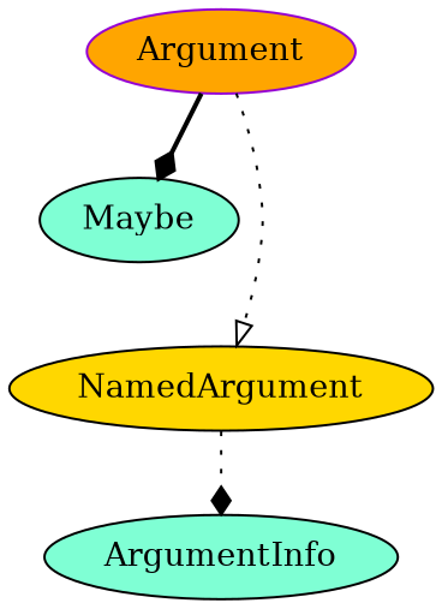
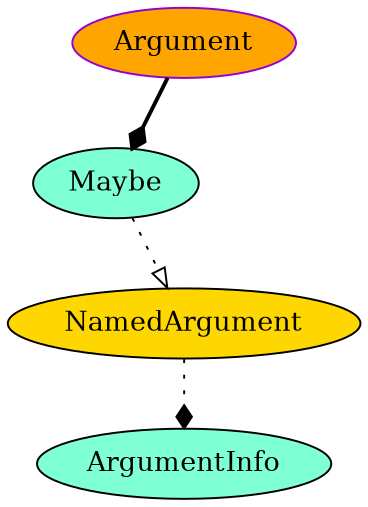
  digraph {
    node [fillcolor=aquamarine style=filled]
    edge [arrowhead=diamond style=dotted]
    n1 [color=darkviolet fillcolor=orange label=Argument shape=oval]
    Maybe
    NamedArgument [fillcolor=gold]
    ArgumentInfo
    n1 -> Maybe [style=bold]
-   n1 -> NamedArgument [arrowhead=onormal]
+   Maybe -> NamedArgument [arrowhead=onormal]
    NamedArgument -> ArgumentInfo
  }
